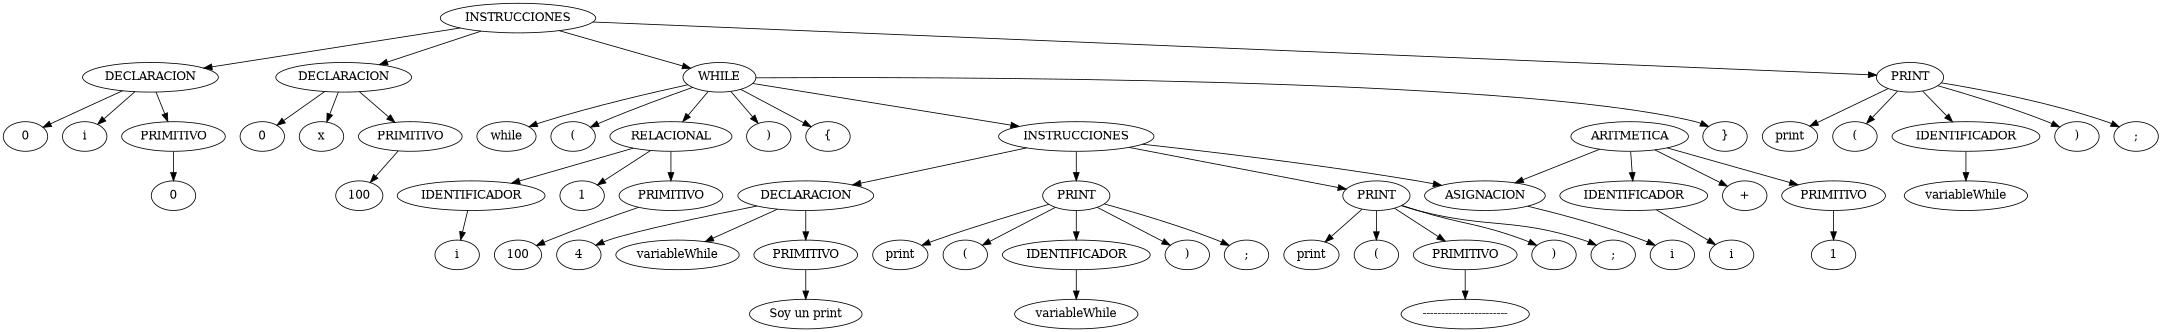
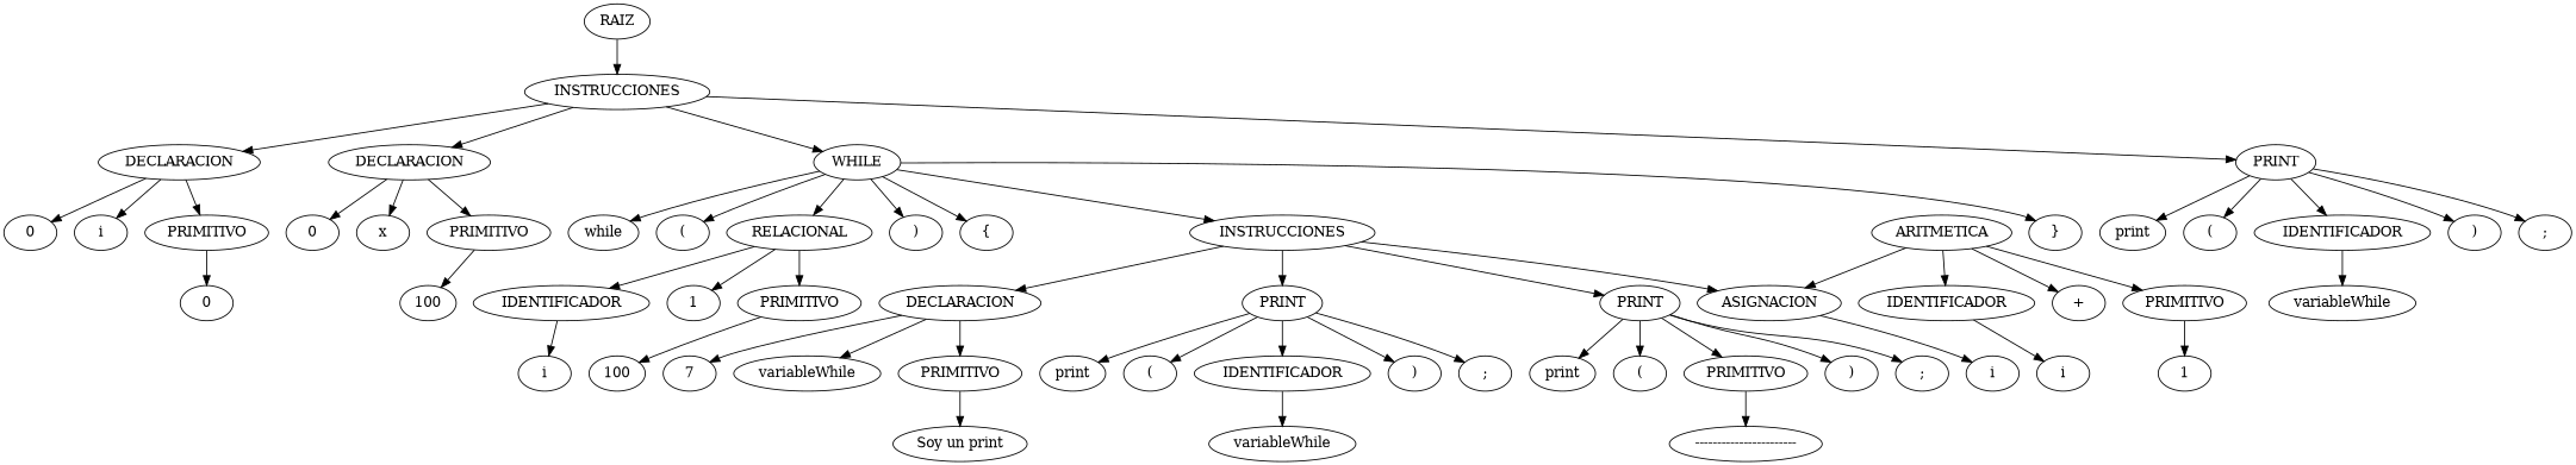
  digraph {
+   n1 [label=RAIZ]
    n2 [label=INSTRUCCIONES]
    n3 [label=DECLARACION]
    n4 [label=DECLARACION]
    n5 [label=WHILE]
    n6 [label=PRINT]
    n7 [label=0]
    n8 [label=i]
    n9 [label=PRIMITIVO]
    n10 [label=0]
    n11 [label=x]
    n12 [label=PRIMITIVO]
    n13 [label=while]
    n14 [label="("]
    n15 [label=RELACIONAL]
    n16 [label=")"]
    n17 [label="{"]
    n18 [label=INSTRUCCIONES]
    n19 [label="}"]
    n20 [label=print]
    n21 [label="("]
    n22 [label=IDENTIFICADOR]
    n23 [label=")"]
    n24 [label=";"]
    n25 [label=0]
    n26 [label=100]
    n27 [label=IDENTIFICADOR]
    n28 [label=1]
    n29 [label=PRIMITIVO]
    n30 [label=DECLARACION]
    n31 [label=PRINT]
    n32 [label=PRINT]
    n33 [label=ASIGNACION]
    n34 [label=i]
    n35 [label=100]
-   n36 [label=4]
+   n36 [label=7]
    n37 [label=variableWhile]
    n38 [label=PRIMITIVO]
    n39 [label=print]
    n40 [label="("]
    n41 [label=IDENTIFICADOR]
    n42 [label=")"]
    n43 [label=";"]
    n44 [label=print]
    n45 [label="("]
    n46 [label=PRIMITIVO]
    n47 [label=")"]
    n48 [label=";"]
    n49 [label=i]
    n50 [label="Soy un print"]
    n51 [label=variableWhile]
    n52 [label="-----------------------"]
    n53 [label=ARITMETICA]
    n54 [label=IDENTIFICADOR]
    n55 [label="+"]
    n56 [label=PRIMITIVO]
    n57 [label=i]
    n58 [label=1]
    n59 [label=variableWhile]
+   n1 -> n2
    n2 -> n3
    n2 -> n4
    n2 -> n5
    n2 -> n6
    n3 -> n7
    n3 -> n8
    n3 -> n9
    n4 -> n10
    n4 -> n11
    n4 -> n12
    n5 -> n13
    n5 -> n14
    n5 -> n15
    n5 -> n16
    n5 -> n17
    n5 -> n18
    n5 -> n19
    n6 -> n20
    n6 -> n21
    n6 -> n22
    n6 -> n23
    n6 -> n24
    n9 -> n25
    n12 -> n26
    n15 -> n27
    n15 -> n28
    n15 -> n29
    n18 -> n30
    n18 -> n31
    n18 -> n32
    n18 -> n33
    n22 -> n59
    n27 -> n34
    n29 -> n35
    n30 -> n36
    n30 -> n37
    n30 -> n38
    n31 -> n39
    n31 -> n40
    n31 -> n41
    n31 -> n42
    n31 -> n43
    n32 -> n44
    n32 -> n45
    n32 -> n46
    n32 -> n47
    n32 -> n48
    n33 -> n49
    n38 -> n50
    n41 -> n51
    n46 -> n52
    n53 -> n33
    n53 -> n54
    n53 -> n55
    n53 -> n56
    n54 -> n57
    n56 -> n58
  }
